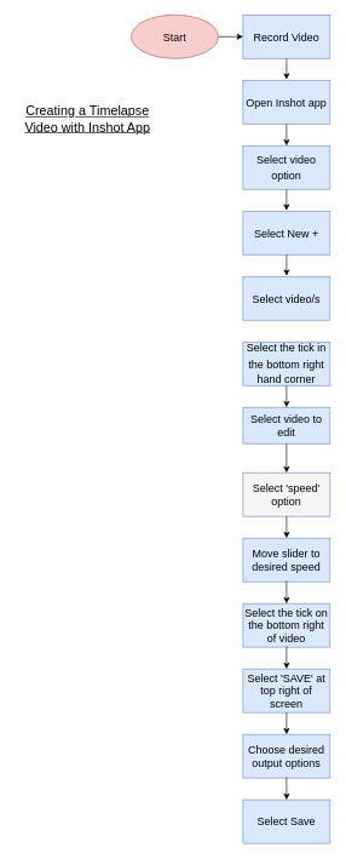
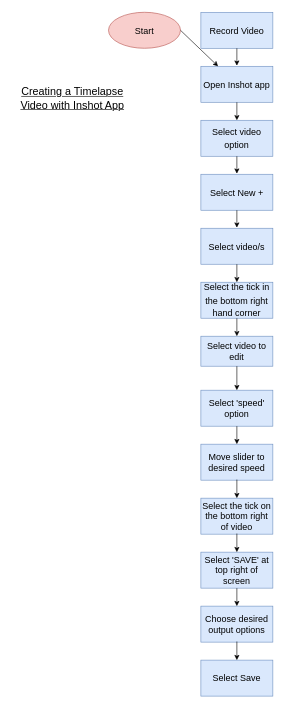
  <mxCell id="0" />
  <mxCell id="1" parent="0" />
  <mxCell id="2" value="&lt;u&gt;&lt;font style=&quot;font-size: 18px;&quot;&gt;Creating a Timelapse Video with Inshot App&lt;/font&gt;&lt;/u&gt;" style="text;html=1;strokeColor=none;fillColor=none;align=center;verticalAlign=middle;whiteSpace=wrap;rounded=0;" parent="1" vertex="1"><mxGeometry x="20" y="149" width="200" height="30" as="geometry" /></mxCell>
  <mxCell id="3" value="&lt;font style=&quot;font-size: 15px;&quot;&gt;Record Video&lt;/font&gt;" style="rounded=0;whiteSpace=wrap;html=1;fontSize=18;fillColor=#dae8fc;strokeColor=#6c8ebf;" parent="1" vertex="1"><mxGeometry x="334" y="20" width="120" height="60" as="geometry" /></mxCell>
  <mxCell id="4" value="&lt;font style=&quot;font-size: 15px;&quot;&gt;Open Inshot app&lt;/font&gt;" style="rounded=0;whiteSpace=wrap;html=1;fontSize=18;fillColor=#dae8fc;strokeColor=#6c8ebf;" parent="1" vertex="1"><mxGeometry x="334" y="110" width="120" height="60" as="geometry" /></mxCell>
  <mxCell id="5" value="&lt;font style=&quot;font-size: 15px;&quot;&gt;Select video option&lt;/font&gt;" style="rounded=0;whiteSpace=wrap;html=1;fontSize=18;fillColor=#dae8fc;strokeColor=#6c8ebf;" parent="1" vertex="1"><mxGeometry x="334" y="200" width="120" height="60" as="geometry" /></mxCell>
  <mxCell id="6" value="&lt;font style=&quot;font-size: 15px;&quot;&gt;Select New +&lt;/font&gt;" style="rounded=0;whiteSpace=wrap;html=1;fontSize=18;fillColor=#dae8fc;strokeColor=#6c8ebf;" parent="1" vertex="1"><mxGeometry x="334" y="290" width="120" height="60" as="geometry" /></mxCell>
  <mxCell id="7" value="&lt;font style=&quot;font-size: 15px;&quot;&gt;Select video/s&lt;/font&gt;" style="rounded=0;whiteSpace=wrap;html=1;fontSize=18;fillColor=#dae8fc;strokeColor=#6c8ebf;" parent="1" vertex="1"><mxGeometry x="334" y="380" width="120" height="60" as="geometry" /></mxCell>
  <mxCell id="8" value="&lt;font style=&quot;font-size: 15px;&quot;&gt;&lt;font style=&quot;font-size: 15px;&quot;&gt;Select the tick in the bo&lt;/font&gt;ttom right hand corner&lt;/font&gt;" style="rounded=0;whiteSpace=wrap;html=1;fontSize=18;fillColor=#dae8fc;strokeColor=#6c8ebf;" parent="1" vertex="1"><mxGeometry x="334" y="470" width="120" height="60" as="geometry" /></mxCell>
  <mxCell id="9" value="Select video to edit" style="rounded=0;whiteSpace=wrap;html=1;fontSize=15;fillColor=#dae8fc;strokeColor=#6c8ebf;" parent="1" vertex="1"><mxGeometry x="334" y="560" width="120" height="50" as="geometry" /></mxCell>
- <mxCell id="10" value="Select 'speed' option" style="rounded=0;whiteSpace=wrap;html=1;fontSize=15;fillColor=#f5f5f5;strokeColor=#6c8ebf;" parent="1" vertex="1"><mxGeometry x="334" y="650" width="120" height="60" as="geometry" /></mxCell>
+ <mxCell id="10" value="Select 'speed' option" style="rounded=0;whiteSpace=wrap;html=1;fontSize=15;fillColor=#dae8fc;strokeColor=#6c8ebf;" parent="1" vertex="1"><mxGeometry x="334" y="650" width="120" height="60" as="geometry" /></mxCell>
  <mxCell id="11" value="Move slider to desired speed" style="rounded=0;whiteSpace=wrap;html=1;fontSize=15;fillColor=#dae8fc;strokeColor=#6c8ebf;" parent="1" vertex="1"><mxGeometry x="334" y="740" width="120" height="60" as="geometry" /></mxCell>
  <mxCell id="12" value="Select the tick on the bottom right of video" style="rounded=0;whiteSpace=wrap;html=1;fontSize=15;fillColor=#dae8fc;strokeColor=#6c8ebf;" parent="1" vertex="1"><mxGeometry x="334" y="830" width="120" height="60" as="geometry" /></mxCell>
  <mxCell id="13" value="Select 'SAVE' at top right of screen" style="rounded=0;whiteSpace=wrap;html=1;fontSize=15;fillColor=#dae8fc;strokeColor=#6c8ebf;" parent="1" vertex="1"><mxGeometry x="334" y="920" width="120" height="60" as="geometry" /></mxCell>
  <mxCell id="14" value="Choose desired output options" style="rounded=0;whiteSpace=wrap;html=1;fontSize=15;fillColor=#dae8fc;strokeColor=#6c8ebf;" parent="1" vertex="1"><mxGeometry x="334" y="1010" width="120" height="60" as="geometry" /></mxCell>
  <mxCell id="15" value="Select Save" style="rounded=0;whiteSpace=wrap;html=1;fontSize=15;fillColor=#dae8fc;strokeColor=#6c8ebf;" parent="1" vertex="1"><mxGeometry x="334" y="1100" width="120" height="60" as="geometry" /></mxCell>
  <mxCell id="16" value="" style="endArrow=classic;html=1;rounded=0;fontSize=15;exitX=0.5;exitY=1;exitDx=0;exitDy=0;" parent="1" source="3" edge="1"><mxGeometry width="50" height="50" relative="1" as="geometry"><mxPoint x="370" y="119" as="sourcePoint" /><mxPoint x="394" y="109" as="targetPoint" /></mxGeometry></mxCell>
  <mxCell id="17" value="" style="endArrow=classic;html=1;rounded=0;fontSize=15;exitX=0.5;exitY=1;exitDx=0;exitDy=0;entryX=0.5;entryY=0;entryDx=0;entryDy=0;" parent="1" source="4" target="5" edge="1"><mxGeometry width="50" height="50" relative="1" as="geometry"><mxPoint x="404" y="90" as="sourcePoint" /><mxPoint x="404" y="119" as="targetPoint" /></mxGeometry></mxCell>
  <mxCell id="18" value="" style="endArrow=classic;html=1;rounded=0;fontSize=15;exitX=0.5;exitY=1;exitDx=0;exitDy=0;" parent="1" source="5" edge="1"><mxGeometry width="50" height="50" relative="1" as="geometry"><mxPoint x="414" y="100" as="sourcePoint" /><mxPoint x="394" y="289" as="targetPoint" /></mxGeometry></mxCell>
  <mxCell id="19" value="" style="endArrow=classic;html=1;rounded=0;fontSize=15;exitX=0.5;exitY=1;exitDx=0;exitDy=0;" parent="1" source="6" edge="1"><mxGeometry width="50" height="50" relative="1" as="geometry"><mxPoint x="404" y="270" as="sourcePoint" /><mxPoint x="394" y="379" as="targetPoint" /></mxGeometry></mxCell>
+ <mxCell id="20" value="" style="endArrow=classic;html=1;rounded=0;fontSize=15;" parent="1" source="7" target="8" edge="1"><mxGeometry width="50" height="50" relative="1" as="geometry"><mxPoint x="414" y="280" as="sourcePoint" /><mxPoint x="414" y="309" as="targetPoint" /></mxGeometry></mxCell>
  <mxCell id="21" value="" style="endArrow=classic;html=1;rounded=0;fontSize=15;exitX=0.5;exitY=1;exitDx=0;exitDy=0;" parent="1" source="8" target="9" edge="1"><mxGeometry width="50" height="50" relative="1" as="geometry"><mxPoint x="400" y="529" as="sourcePoint" /><mxPoint x="424" y="319" as="targetPoint" /></mxGeometry></mxCell>
  <mxCell id="22" value="" style="endArrow=classic;html=1;rounded=0;fontSize=15;exitX=0.5;exitY=1;exitDx=0;exitDy=0;" parent="1" source="9" target="10" edge="1"><mxGeometry width="50" height="50" relative="1" as="geometry"><mxPoint x="400" y="619" as="sourcePoint" /><mxPoint x="404" y="570" as="targetPoint" /></mxGeometry></mxCell>
  <mxCell id="23" value="" style="endArrow=classic;html=1;rounded=0;fontSize=15;exitX=0.5;exitY=1;exitDx=0;exitDy=0;entryX=0.5;entryY=0;entryDx=0;entryDy=0;" parent="1" source="10" target="11" edge="1"><mxGeometry width="50" height="50" relative="1" as="geometry"><mxPoint x="404" y="630" as="sourcePoint" /><mxPoint x="404" y="660" as="targetPoint" /></mxGeometry></mxCell>
  <mxCell id="24" value="" style="endArrow=classic;html=1;rounded=0;fontSize=15;entryX=0.5;entryY=0;entryDx=0;entryDy=0;" parent="1" target="12" edge="1"><mxGeometry width="50" height="50" relative="1" as="geometry"><mxPoint x="394" y="799" as="sourcePoint" /><mxPoint x="404" y="750" as="targetPoint" /></mxGeometry></mxCell>
  <mxCell id="25" value="" style="endArrow=classic;html=1;rounded=0;fontSize=15;entryX=0.5;entryY=0;entryDx=0;entryDy=0;" parent="1" target="13" edge="1"><mxGeometry width="50" height="50" relative="1" as="geometry"><mxPoint x="394" y="889" as="sourcePoint" /><mxPoint x="404" y="840" as="targetPoint" /></mxGeometry></mxCell>
  <mxCell id="26" value="" style="endArrow=classic;html=1;rounded=0;fontSize=15;exitX=0.5;exitY=1;exitDx=0;exitDy=0;" parent="1" source="13" target="14" edge="1"><mxGeometry width="50" height="50" relative="1" as="geometry"><mxPoint x="400" y="979" as="sourcePoint" /><mxPoint x="404" y="930" as="targetPoint" /></mxGeometry></mxCell>
  <mxCell id="27" value="" style="endArrow=classic;html=1;rounded=0;fontSize=15;entryX=0.5;entryY=0;entryDx=0;entryDy=0;" parent="1" target="15" edge="1"><mxGeometry width="50" height="50" relative="1" as="geometry"><mxPoint x="394" y="1069" as="sourcePoint" /><mxPoint x="404" y="1020" as="targetPoint" /></mxGeometry></mxCell>
  <mxCell id="28" value="Start" style="ellipse;whiteSpace=wrap;html=1;fontSize=15;fillColor=#f8cecc;strokeColor=#b85450;" vertex="1" parent="1"><mxGeometry x="180" y="20" width="120" height="60" as="geometry" /></mxCell>
- <mxCell id="29" value="" style="endArrow=classic;html=1;rounded=0;fontSize=15;exitX=1;exitY=0.5;exitDx=0;exitDy=0;entryX=0;entryY=0.5;entryDx=0;entryDy=0;" edge="1" parent="1" source="28" target="3"><mxGeometry width="50" height="50" relative="1" as="geometry"><mxPoint x="290" y="79" as="sourcePoint" /><mxPoint x="340" y="29" as="targetPoint" /></mxGeometry></mxCell>
+ <mxCell id="29" value="" style="endArrow=classic;html=1;rounded=0;fontSize=15;exitX=1;exitY=0.5;exitDx=0;exitDy=0;" edge="1" parent="1" source="28" target="4"><mxGeometry width="50" height="50" relative="1" as="geometry"><mxPoint x="290" y="79" as="sourcePoint" /><mxPoint x="340" y="29" as="targetPoint" /></mxGeometry></mxCell>
